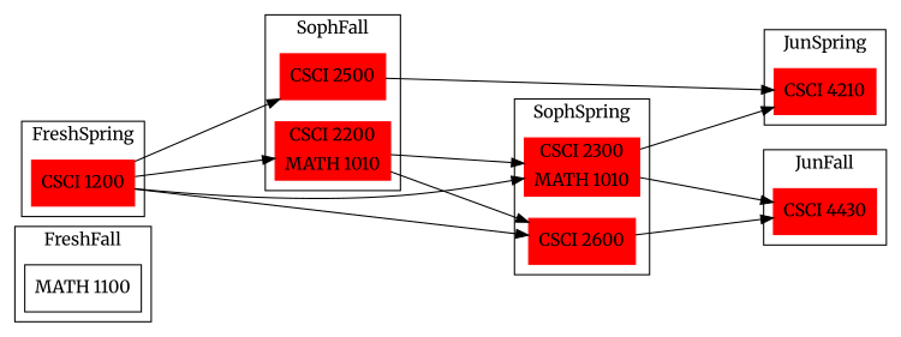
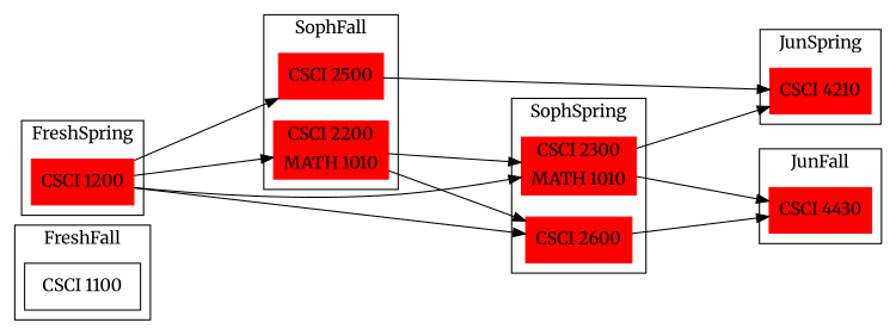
  digraph {
    compound=true
    rankdir=LR
    ranksep=1.5
    fontname=Merriweather
    node [shape=record fontname=Merriweather color=red style=filled]
    edge [fontname=Merriweather]
-   n1 [label="MATH 1100" color="" style=""]
+   n1 [label="CSCI 1100" color="" style=""]
    n2 [label="CSCI 1200"]
    n3 [label="<f0> CSCI 2200| <f1> MATH 1010"]
    n4 [label="CSCI 2500"]
    n5 [label="<f0> CSCI 2300| <f1> MATH 1010"]
    n6 [label="CSCI 2600"]
    n7 [label="CSCI 4210"]
    n8 [label="CSCI 4430"]
    subgraph cluster_1 {
      label=FreshFall
      n1
    }
    subgraph cluster_2 {
      label=FreshSpring
      n2
    }
    subgraph cluster_3 {
      label=SophFall
      n3
      n4
    }
    subgraph cluster_4 {
      label=SophSpring
      n5
      n6
    }
    subgraph cluster_5 {
      label=JunSpring
      n7
    }
    subgraph cluster_6 {
      label=JunFall
      n8
    }
    n2 -> n3
    n2 -> n4
    n2 -> n5
    n2 -> n6
    n3 -> n5
    n3 -> n6
    n4 -> n7
    n5 -> n7
    n5 -> n8
    n6 -> n8
  }
